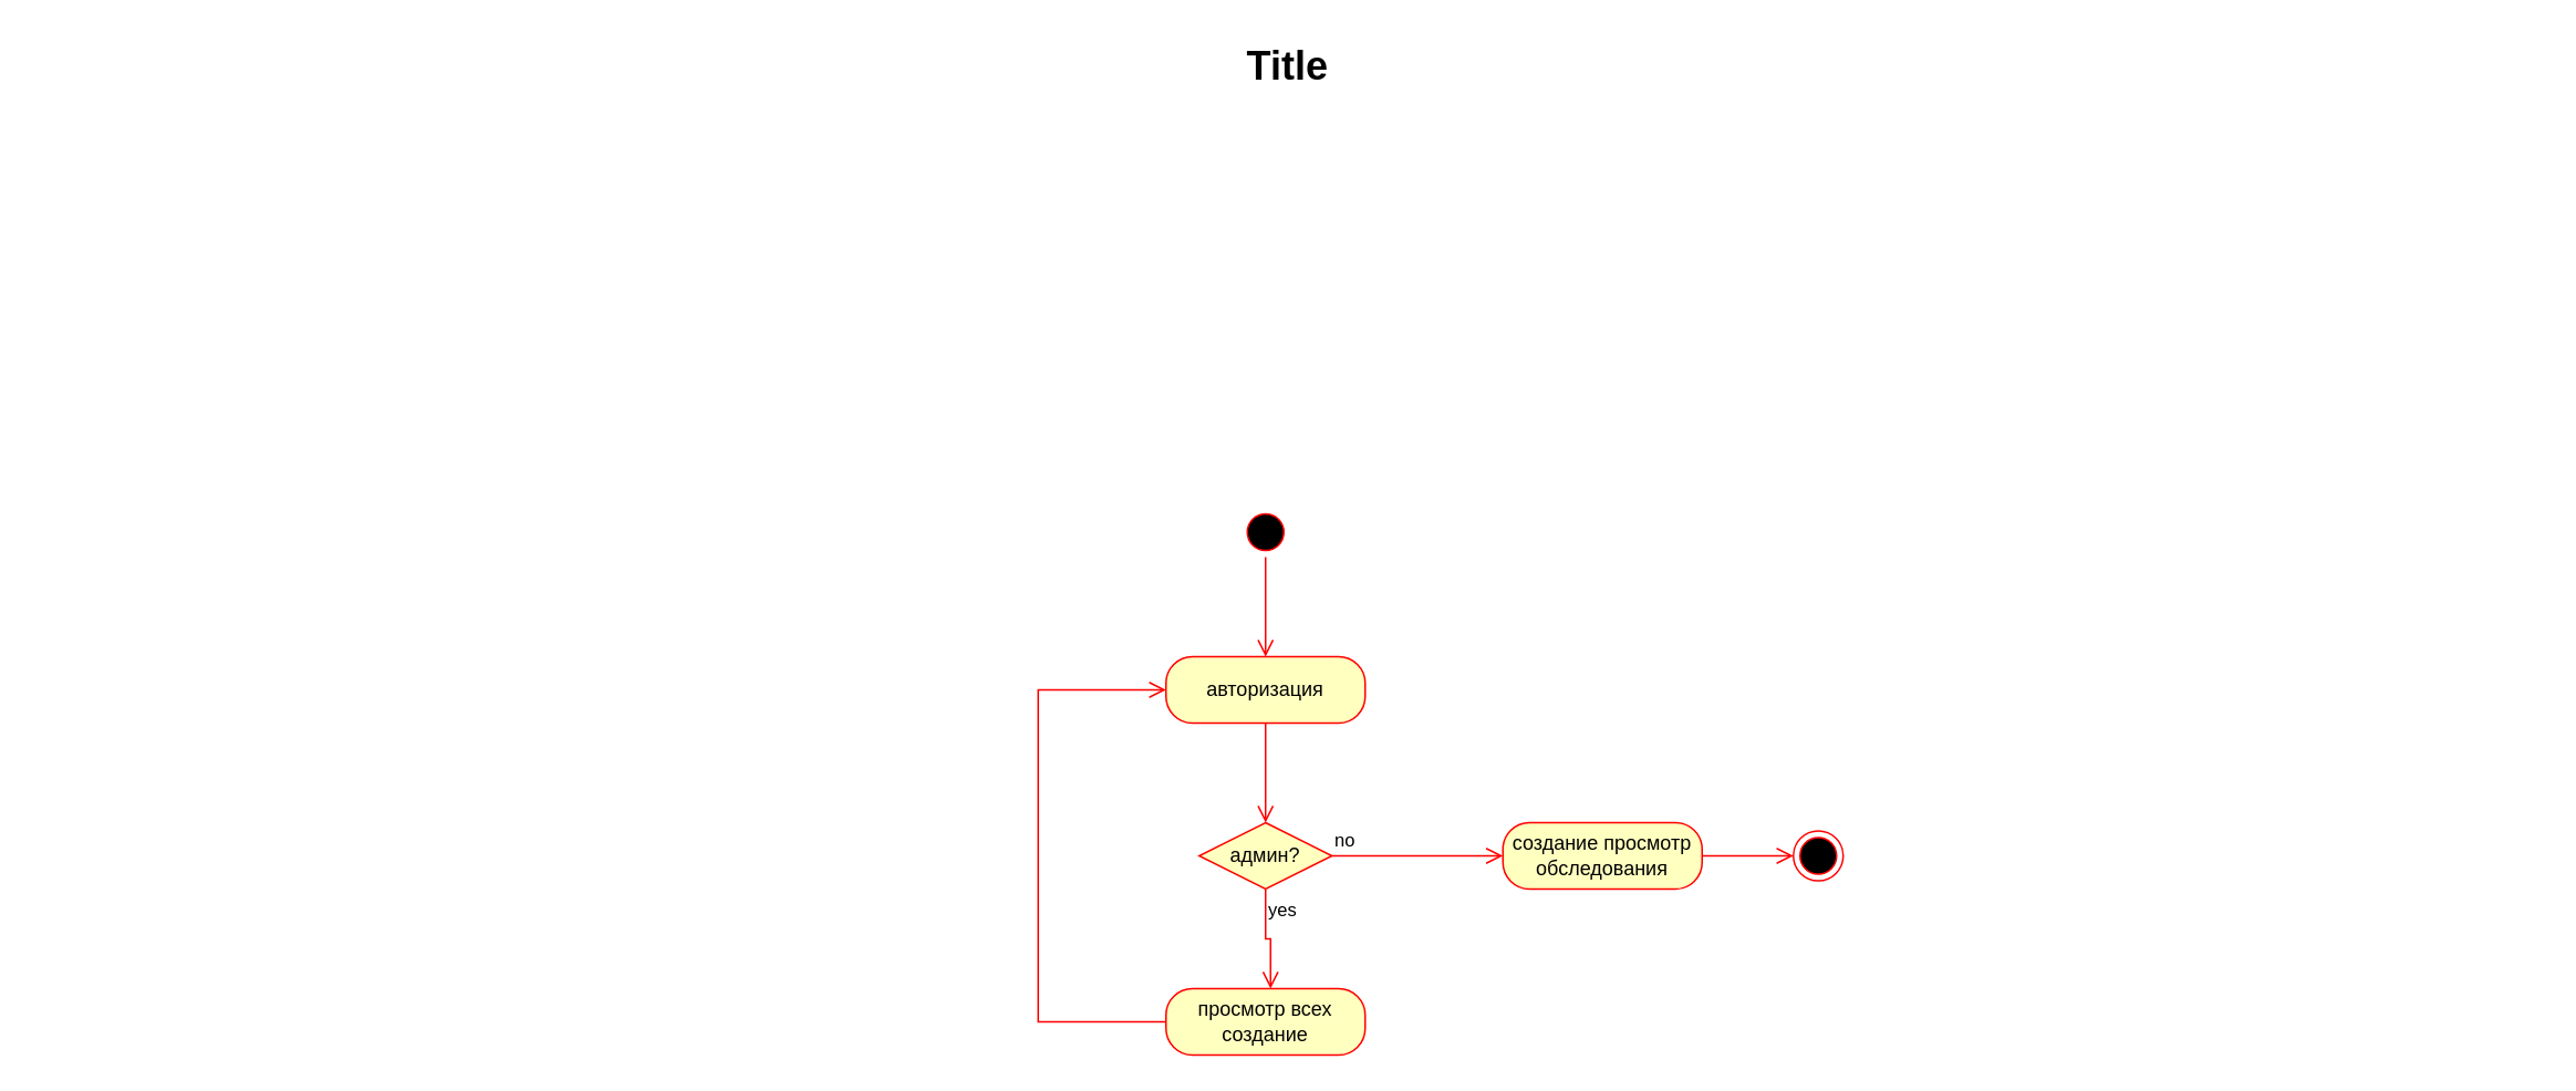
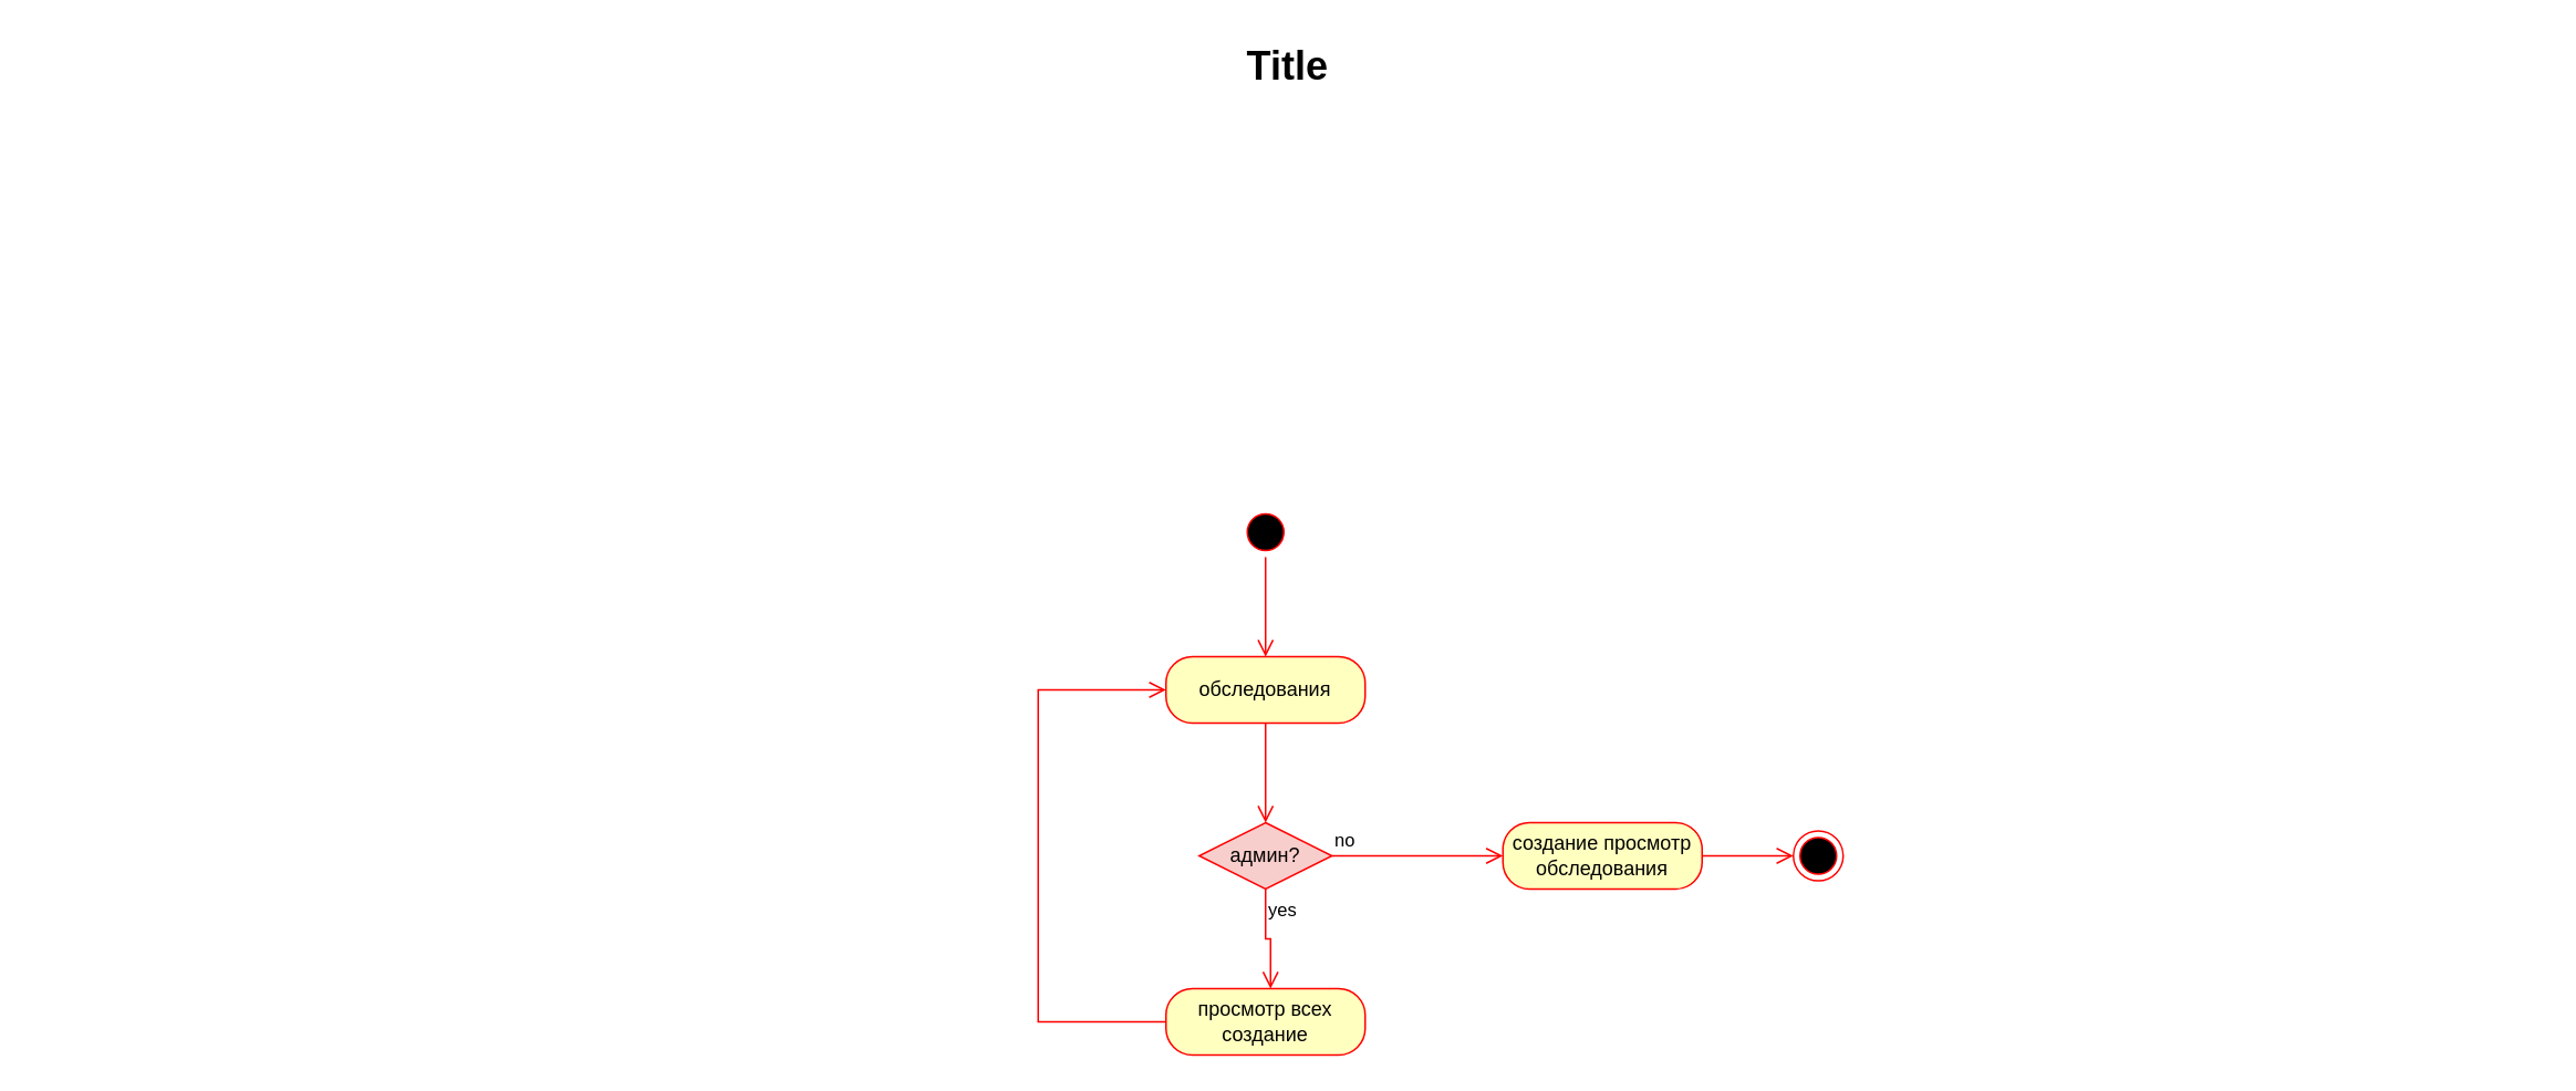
  <mxCell id="0" style=";html=1;" />
  <mxCell id="1" style=";html=1;" parent="0" />
  <mxCell id="2" value="Title" style="text;strokeColor=none;fillColor=none;html=1;fontSize=24;fontStyle=1;verticalAlign=middle;align=center;" parent="1" vertex="1"><mxGeometry x="20" y="20" width="1510" height="40" as="geometry" /></mxCell>
  <mxCell id="3" value="" style="ellipse;html=1;shape=startState;fillColor=#000000;strokeColor=#ff0000;" vertex="1" parent="1"><mxGeometry x="747" y="305" width="30" height="30" as="geometry" /></mxCell>
  <mxCell id="4" value="" style="edgeStyle=orthogonalEdgeStyle;html=1;verticalAlign=bottom;endArrow=open;endSize=8;strokeColor=#ff0000;rounded=0;" edge="1" source="3" parent="1"><mxGeometry relative="1" as="geometry"><mxPoint x="762" y="395" as="targetPoint" /></mxGeometry></mxCell>
- <mxCell id="5" value="авторизация" style="rounded=1;whiteSpace=wrap;html=1;arcSize=40;fontColor=#000000;fillColor=#ffffc0;strokeColor=#ff0000;" vertex="1" parent="1"><mxGeometry x="702" y="395" width="120" height="40" as="geometry" /></mxCell>
+ <mxCell id="5" value="обследования" style="rounded=1;whiteSpace=wrap;html=1;arcSize=40;fontColor=#000000;fillColor=#ffffc0;strokeColor=#ff0000;" vertex="1" parent="1"><mxGeometry x="702" y="395" width="120" height="40" as="geometry" /></mxCell>
  <mxCell id="6" value="" style="edgeStyle=orthogonalEdgeStyle;html=1;verticalAlign=bottom;endArrow=open;endSize=8;strokeColor=#ff0000;rounded=0;" edge="1" source="5" parent="1"><mxGeometry relative="1" as="geometry"><mxPoint x="762" y="495" as="targetPoint" /></mxGeometry></mxCell>
- <mxCell id="7" value="админ?" style="rhombus;whiteSpace=wrap;html=1;fillColor=#ffffc0;strokeColor=#ff0000;" vertex="1" parent="1"><mxGeometry x="722" y="495" width="80" height="40" as="geometry" /></mxCell>
+ <mxCell id="7" value="админ?" style="rhombus;whiteSpace=wrap;html=1;fillColor=#f8cecc;strokeColor=#ff0000;" vertex="1" parent="1"><mxGeometry x="722" y="495" width="80" height="40" as="geometry" /></mxCell>
  <mxCell id="8" value="no" style="edgeStyle=orthogonalEdgeStyle;html=1;align=left;verticalAlign=bottom;endArrow=open;endSize=8;strokeColor=#ff0000;rounded=0;" edge="1" source="7" parent="1"><mxGeometry x="-1" relative="1" as="geometry"><mxPoint x="905" y="515" as="targetPoint" /></mxGeometry></mxCell>
  <mxCell id="9" value="yes" style="edgeStyle=orthogonalEdgeStyle;html=1;align=left;verticalAlign=top;endArrow=open;endSize=8;strokeColor=#ff0000;rounded=0;" edge="1" source="7" parent="1"><mxGeometry x="-1" relative="1" as="geometry"><mxPoint x="765" y="595" as="targetPoint" /><Array as="points"><mxPoint x="762" y="565" /><mxPoint x="765" y="565" /></Array></mxGeometry></mxCell>
  <mxCell id="10" value="просмотр всех создание" style="rounded=1;whiteSpace=wrap;html=1;arcSize=40;fontColor=#000000;fillColor=#ffffc0;strokeColor=#ff0000;" vertex="1" parent="1"><mxGeometry x="702" y="595" width="120" height="40" as="geometry" /></mxCell>
  <mxCell id="11" value="" style="edgeStyle=orthogonalEdgeStyle;html=1;verticalAlign=bottom;endArrow=open;endSize=8;strokeColor=#ff0000;rounded=0;entryX=0;entryY=0.5;entryDx=0;entryDy=0;" edge="1" source="10" parent="1" target="5"><mxGeometry relative="1" as="geometry"><mxPoint x="765" y="685" as="targetPoint" /><Array as="points"><mxPoint x="625" y="615" /><mxPoint x="625" y="415" /></Array></mxGeometry></mxCell>
  <mxCell id="12" value="создание просмотр обследования" style="rounded=1;whiteSpace=wrap;html=1;arcSize=40;fontColor=#000000;fillColor=#ffffc0;strokeColor=#ff0000;" vertex="1" parent="1"><mxGeometry x="905" y="495" width="120" height="40" as="geometry" /></mxCell>
  <mxCell id="13" value="" style="edgeStyle=orthogonalEdgeStyle;html=1;verticalAlign=bottom;endArrow=open;endSize=8;strokeColor=#ff0000;rounded=0;exitX=1;exitY=0.5;exitDx=0;exitDy=0;" edge="1" source="12" parent="1" target="14"><mxGeometry relative="1" as="geometry"><mxPoint x="1095" y="515" as="targetPoint" /><Array as="points"><mxPoint x="1055" y="515" /><mxPoint x="1055" y="515" /></Array></mxGeometry></mxCell>
  <mxCell id="14" value="" style="ellipse;html=1;shape=endState;fillColor=#000000;strokeColor=#ff0000;" vertex="1" parent="1"><mxGeometry x="1080" y="500" width="30" height="30" as="geometry" /></mxCell>
